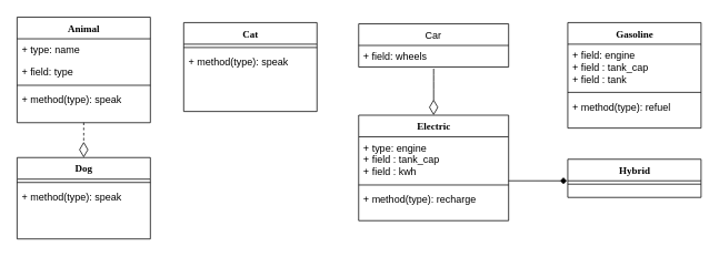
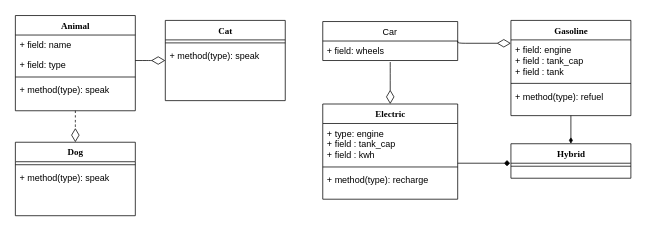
  <mxCell id="0" />
  <mxCell id="1" parent="0" />
  <mxCell id="2" value="Animal" style="swimlane;html=1;fontStyle=1;align=center;verticalAlign=top;childLayout=stackLayout;horizontal=1;startSize=26;horizontalStack=0;resizeParent=1;resizeLast=0;collapsible=1;marginBottom=0;swimlaneFillColor=#ffffff;rounded=0;shadow=0;comic=0;labelBackgroundColor=none;strokeColor=#000000;strokeWidth=1;fillColor=none;fontFamily=Verdana;fontSize=12;fontColor=#000000;" parent="1" vertex="1"><mxGeometry x="20" y="20" width="160" height="127" as="geometry"><mxRectangle x="90" y="83" width="100" height="26" as="alternateBounds" /></mxGeometry></mxCell>
- <mxCell id="3" value="+ type: name" style="text;html=1;strokeColor=none;fillColor=none;align=left;verticalAlign=top;spacingLeft=4;spacingRight=4;whiteSpace=wrap;overflow=hidden;rotatable=0;points=[[0,0.5],[1,0.5]];portConstraint=eastwest;" parent="2" vertex="1"><mxGeometry y="26" width="160" height="26" as="geometry" /></mxCell>
+ <mxCell id="3" value="+ field: name" style="text;html=1;strokeColor=none;fillColor=none;align=left;verticalAlign=top;spacingLeft=4;spacingRight=4;whiteSpace=wrap;overflow=hidden;rotatable=0;points=[[0,0.5],[1,0.5]];portConstraint=eastwest;" parent="2" vertex="1"><mxGeometry y="26" width="160" height="26" as="geometry" /></mxCell>
  <mxCell id="4" value="+ field: type" style="text;html=1;strokeColor=none;fillColor=none;align=left;verticalAlign=top;spacingLeft=4;spacingRight=4;whiteSpace=wrap;overflow=hidden;rotatable=0;points=[[0,0.5],[1,0.5]];portConstraint=eastwest;" parent="2" vertex="1"><mxGeometry y="52" width="160" height="26" as="geometry" /></mxCell>
  <mxCell id="5" value="" style="line;html=1;strokeWidth=1;fillColor=none;align=left;verticalAlign=middle;spacingTop=-1;spacingLeft=3;spacingRight=3;rotatable=0;labelPosition=right;points=[];portConstraint=eastwest;" parent="2" vertex="1"><mxGeometry y="78" width="160" height="8" as="geometry" /></mxCell>
  <mxCell id="6" value="+ method(type): speak" style="text;html=1;strokeColor=none;fillColor=none;align=left;verticalAlign=top;spacingLeft=4;spacingRight=4;whiteSpace=wrap;overflow=hidden;rotatable=0;points=[[0,0.5],[1,0.5]];portConstraint=eastwest;" parent="2" vertex="1"><mxGeometry y="86" width="160" height="26" as="geometry" /></mxCell>
  <mxCell id="7" value="Cat" style="swimlane;html=1;fontStyle=1;align=center;verticalAlign=top;childLayout=stackLayout;horizontal=1;startSize=26;horizontalStack=0;resizeParent=1;resizeLast=0;collapsible=1;marginBottom=0;swimlaneFillColor=#ffffff;rounded=0;shadow=0;comic=0;labelBackgroundColor=none;strokeColor=#000000;strokeWidth=1;fillColor=none;fontFamily=Verdana;fontSize=12;fontColor=#000000;" parent="1" vertex="1"><mxGeometry x="220" y="26.5" width="160" height="107" as="geometry" /></mxCell>
  <mxCell id="8" value="" style="line;html=1;strokeWidth=1;fillColor=none;align=left;verticalAlign=middle;spacingTop=-1;spacingLeft=3;spacingRight=3;rotatable=0;labelPosition=right;points=[];portConstraint=eastwest;" parent="7" vertex="1"><mxGeometry y="26" width="160" height="8" as="geometry" /></mxCell>
  <mxCell id="9" value="+ method(type): speak" style="text;html=1;strokeColor=none;fillColor=none;align=left;verticalAlign=top;spacingLeft=4;spacingRight=4;whiteSpace=wrap;overflow=hidden;rotatable=0;points=[[0,0.5],[1,0.5]];portConstraint=eastwest;" parent="7" vertex="1"><mxGeometry y="34" width="160" height="26" as="geometry" /></mxCell>
  <mxCell id="10" value="Dog" style="swimlane;html=1;fontStyle=1;align=center;verticalAlign=top;childLayout=stackLayout;horizontal=1;startSize=26;horizontalStack=0;resizeParent=1;resizeLast=0;collapsible=1;marginBottom=0;swimlaneFillColor=#ffffff;rounded=0;shadow=0;comic=0;labelBackgroundColor=none;strokeColor=#000000;strokeWidth=1;fillColor=none;fontFamily=Verdana;fontSize=12;fontColor=#000000;" parent="1" vertex="1"><mxGeometry x="20" y="189" width="160" height="98" as="geometry" /></mxCell>
  <mxCell id="11" value="" style="line;html=1;strokeWidth=1;fillColor=none;align=left;verticalAlign=middle;spacingTop=-1;spacingLeft=3;spacingRight=3;rotatable=0;labelPosition=right;points=[];portConstraint=eastwest;" parent="10" vertex="1"><mxGeometry y="26" width="160" height="8" as="geometry" /></mxCell>
  <mxCell id="12" value="+ method(type): speak" style="text;html=1;strokeColor=none;fillColor=none;align=left;verticalAlign=top;spacingLeft=4;spacingRight=4;whiteSpace=wrap;overflow=hidden;rotatable=0;points=[[0,0.5],[1,0.5]];portConstraint=eastwest;" parent="10" vertex="1"><mxGeometry y="34" width="160" height="26" as="geometry" /></mxCell>
+ <mxCell id="13" style="edgeStyle=elbowEdgeStyle;html=1;labelBackgroundColor=none;startFill=0;startSize=8;endArrow=diamondThin;endFill=0;endSize=16;fontFamily=Verdana;fontSize=12;elbow=vertical;" parent="1" source="2" target="7" edge="1"><mxGeometry relative="1" as="geometry"><mxPoint x="180" y="196.882" as="sourcePoint" /></mxGeometry></mxCell>
  <mxCell id="14" style="edgeStyle=elbowEdgeStyle;html=1;labelBackgroundColor=none;startFill=0;startSize=8;endArrow=diamondThin;endFill=0;endSize=16;fontFamily=Verdana;fontSize=12;elbow=vertical;entryX=0.5;entryY=0;entryDx=0;entryDy=0;exitX=0.5;exitY=1;exitDx=0;exitDy=0;dashed=1;" edge="1" parent="1" source="2" target="10"><mxGeometry relative="1" as="geometry"><mxPoint x="100" y="248.5" as="sourcePoint" /><mxPoint x="280" y="248.5" as="targetPoint" /></mxGeometry></mxCell>
  <mxCell id="15" value="Gasoline" style="swimlane;html=1;fontStyle=1;align=center;verticalAlign=top;childLayout=stackLayout;horizontal=1;startSize=26;horizontalStack=0;resizeParent=1;resizeLast=0;collapsible=1;marginBottom=0;swimlaneFillColor=#ffffff;rounded=0;shadow=0;comic=0;labelBackgroundColor=none;strokeColor=#000000;strokeWidth=1;fillColor=none;fontFamily=Verdana;fontSize=12;fontColor=#000000;" vertex="1" parent="1"><mxGeometry x="681" y="26.5" width="160" height="127" as="geometry"><mxRectangle x="90" y="83" width="100" height="26" as="alternateBounds" /></mxGeometry></mxCell>
  <mxCell id="16" value="&lt;div&gt;+ field: engine&lt;/div&gt;&lt;div&gt;+ field : tank_cap&lt;/div&gt;&lt;div&gt;+ field : tank&lt;br&gt;&lt;/div&gt;" style="text;html=1;strokeColor=none;fillColor=none;align=left;verticalAlign=top;spacingLeft=4;spacingRight=4;whiteSpace=wrap;overflow=hidden;rotatable=0;points=[[0,0.5],[1,0.5]];portConstraint=eastwest;" vertex="1" parent="15"><mxGeometry y="26" width="160" height="54" as="geometry" /></mxCell>
  <mxCell id="17" value="" style="line;html=1;strokeWidth=1;fillColor=none;align=left;verticalAlign=middle;spacingTop=-1;spacingLeft=3;spacingRight=3;rotatable=0;labelPosition=right;points=[];portConstraint=eastwest;" vertex="1" parent="15"><mxGeometry y="80" width="160" height="8" as="geometry" /></mxCell>
  <mxCell id="18" value="+ method(type): refuel" style="text;html=1;strokeColor=none;fillColor=none;align=left;verticalAlign=top;spacingLeft=4;spacingRight=4;whiteSpace=wrap;overflow=hidden;rotatable=0;points=[[0,0.5],[1,0.5]];portConstraint=eastwest;" vertex="1" parent="15"><mxGeometry y="88" width="160" height="26" as="geometry" /></mxCell>
  <mxCell id="19" value="Car" style="swimlane;fontStyle=0;childLayout=stackLayout;horizontal=1;startSize=26;fillColor=none;horizontalStack=0;resizeParent=1;resizeParentMax=0;resizeLast=0;collapsible=1;marginBottom=0;" vertex="1" parent="1"><mxGeometry x="430" y="28" width="180" height="52" as="geometry" /></mxCell>
  <mxCell id="20" value="+ field: wheels" style="text;strokeColor=none;fillColor=none;align=left;verticalAlign=top;spacingLeft=4;spacingRight=4;overflow=hidden;rotatable=0;points=[[0,0.5],[1,0.5]];portConstraint=eastwest;" vertex="1" parent="19"><mxGeometry y="26" width="180" height="26" as="geometry" /></mxCell>
  <mxCell id="21" value="Electric" style="swimlane;html=1;fontStyle=1;align=center;verticalAlign=top;childLayout=stackLayout;horizontal=1;startSize=26;horizontalStack=0;resizeParent=1;resizeLast=0;collapsible=1;marginBottom=0;swimlaneFillColor=#ffffff;rounded=0;shadow=0;comic=0;labelBackgroundColor=none;strokeColor=#000000;strokeWidth=1;fillColor=none;fontFamily=Verdana;fontSize=12;fontColor=#000000;" vertex="1" parent="1"><mxGeometry x="430" y="138" width="180" height="127" as="geometry"><mxRectangle x="90" y="83" width="100" height="26" as="alternateBounds" /></mxGeometry></mxCell>
  <mxCell id="22" value="&lt;div&gt;+ type: engine&lt;/div&gt;&lt;div&gt;+ field : tank_cap&lt;/div&gt;&lt;div&gt;+ field : kwh&lt;br&gt;&lt;/div&gt;" style="text;html=1;strokeColor=none;fillColor=none;align=left;verticalAlign=top;spacingLeft=4;spacingRight=4;whiteSpace=wrap;overflow=hidden;rotatable=0;points=[[0,0.5],[1,0.5]];portConstraint=eastwest;" vertex="1" parent="21"><mxGeometry y="26" width="180" height="54" as="geometry" /></mxCell>
  <mxCell id="23" value="" style="line;html=1;strokeWidth=1;fillColor=none;align=left;verticalAlign=middle;spacingTop=-1;spacingLeft=3;spacingRight=3;rotatable=0;labelPosition=right;points=[];portConstraint=eastwest;" vertex="1" parent="21"><mxGeometry y="80" width="180" height="8" as="geometry" /></mxCell>
  <mxCell id="24" value="+ method(type): recharge" style="text;html=1;strokeColor=none;fillColor=none;align=left;verticalAlign=top;spacingLeft=4;spacingRight=4;whiteSpace=wrap;overflow=hidden;rotatable=0;points=[[0,0.5],[1,0.5]];portConstraint=eastwest;" vertex="1" parent="21"><mxGeometry y="88" width="180" height="26" as="geometry" /></mxCell>
  <mxCell id="25" value="Hybrid" style="swimlane;html=1;fontStyle=1;align=center;verticalAlign=top;childLayout=stackLayout;horizontal=1;startSize=26;horizontalStack=0;resizeParent=1;resizeLast=0;collapsible=1;marginBottom=0;swimlaneFillColor=#ffffff;rounded=0;shadow=0;comic=0;labelBackgroundColor=none;strokeColor=#000000;strokeWidth=1;fillColor=none;fontFamily=Verdana;fontSize=12;fontColor=#000000;" vertex="1" parent="1"><mxGeometry x="681" y="191" width="160" height="46" as="geometry"><mxRectangle x="90" y="83" width="100" height="26" as="alternateBounds" /></mxGeometry></mxCell>
  <mxCell id="26" value="" style="line;html=1;strokeWidth=1;fillColor=none;align=left;verticalAlign=middle;spacingTop=-1;spacingLeft=3;spacingRight=3;rotatable=0;labelPosition=right;points=[];portConstraint=eastwest;" vertex="1" parent="25"><mxGeometry y="26" width="160" height="8" as="geometry" /></mxCell>
  <mxCell id="27" style="edgeStyle=elbowEdgeStyle;html=1;labelBackgroundColor=none;startFill=0;startSize=8;endArrow=diamondThin;endFill=0;endSize=16;fontFamily=Verdana;fontSize=12;elbow=vertical;entryX=0.5;entryY=0;entryDx=0;entryDy=0;" edge="1" parent="1" target="21"><mxGeometry relative="1" as="geometry"><mxPoint x="520" y="82" as="sourcePoint" /><mxPoint x="230" y="90" as="targetPoint" /><Array as="points"><mxPoint x="510" y="97" /><mxPoint x="510" y="107" /><mxPoint x="520" y="97" /><mxPoint x="510" y="117" /></Array></mxGeometry></mxCell>
+ <mxCell id="28" style="edgeStyle=elbowEdgeStyle;html=1;labelBackgroundColor=none;startFill=0;startSize=8;endArrow=diamondThin;endFill=0;endSize=16;fontFamily=Verdana;fontSize=12;elbow=vertical;exitX=1;exitY=0.5;exitDx=0;exitDy=0;" edge="1" parent="1" source="19" target="16"><mxGeometry relative="1" as="geometry"><mxPoint x="190" y="90" as="sourcePoint" /><mxPoint x="660" y="57" as="targetPoint" /><Array as="points"><mxPoint x="690" y="57" /></Array></mxGeometry></mxCell>
  <mxCell id="29" value="" style="endArrow=diamond;html=1;exitX=1;exitY=0.981;exitDx=0;exitDy=0;exitPerimeter=0;endFill=1;" edge="1" parent="1" source="22"><mxGeometry width="50" height="50" relative="1" as="geometry"><mxPoint x="620.5" y="248" as="sourcePoint" /><mxPoint x="680" y="217" as="targetPoint" /></mxGeometry></mxCell>
+ <mxCell id="30" value="" style="endArrow=diamondThin;html=1;entryX=0.5;entryY=0;entryDx=0;entryDy=0;exitX=0.5;exitY=1;exitDx=0;exitDy=0;endFill=1;" edge="1" parent="1" source="15" target="25"><mxGeometry width="50" height="50" relative="1" as="geometry"><mxPoint x="130" y="357" as="sourcePoint" /><mxPoint x="180" y="307" as="targetPoint" /></mxGeometry></mxCell>
